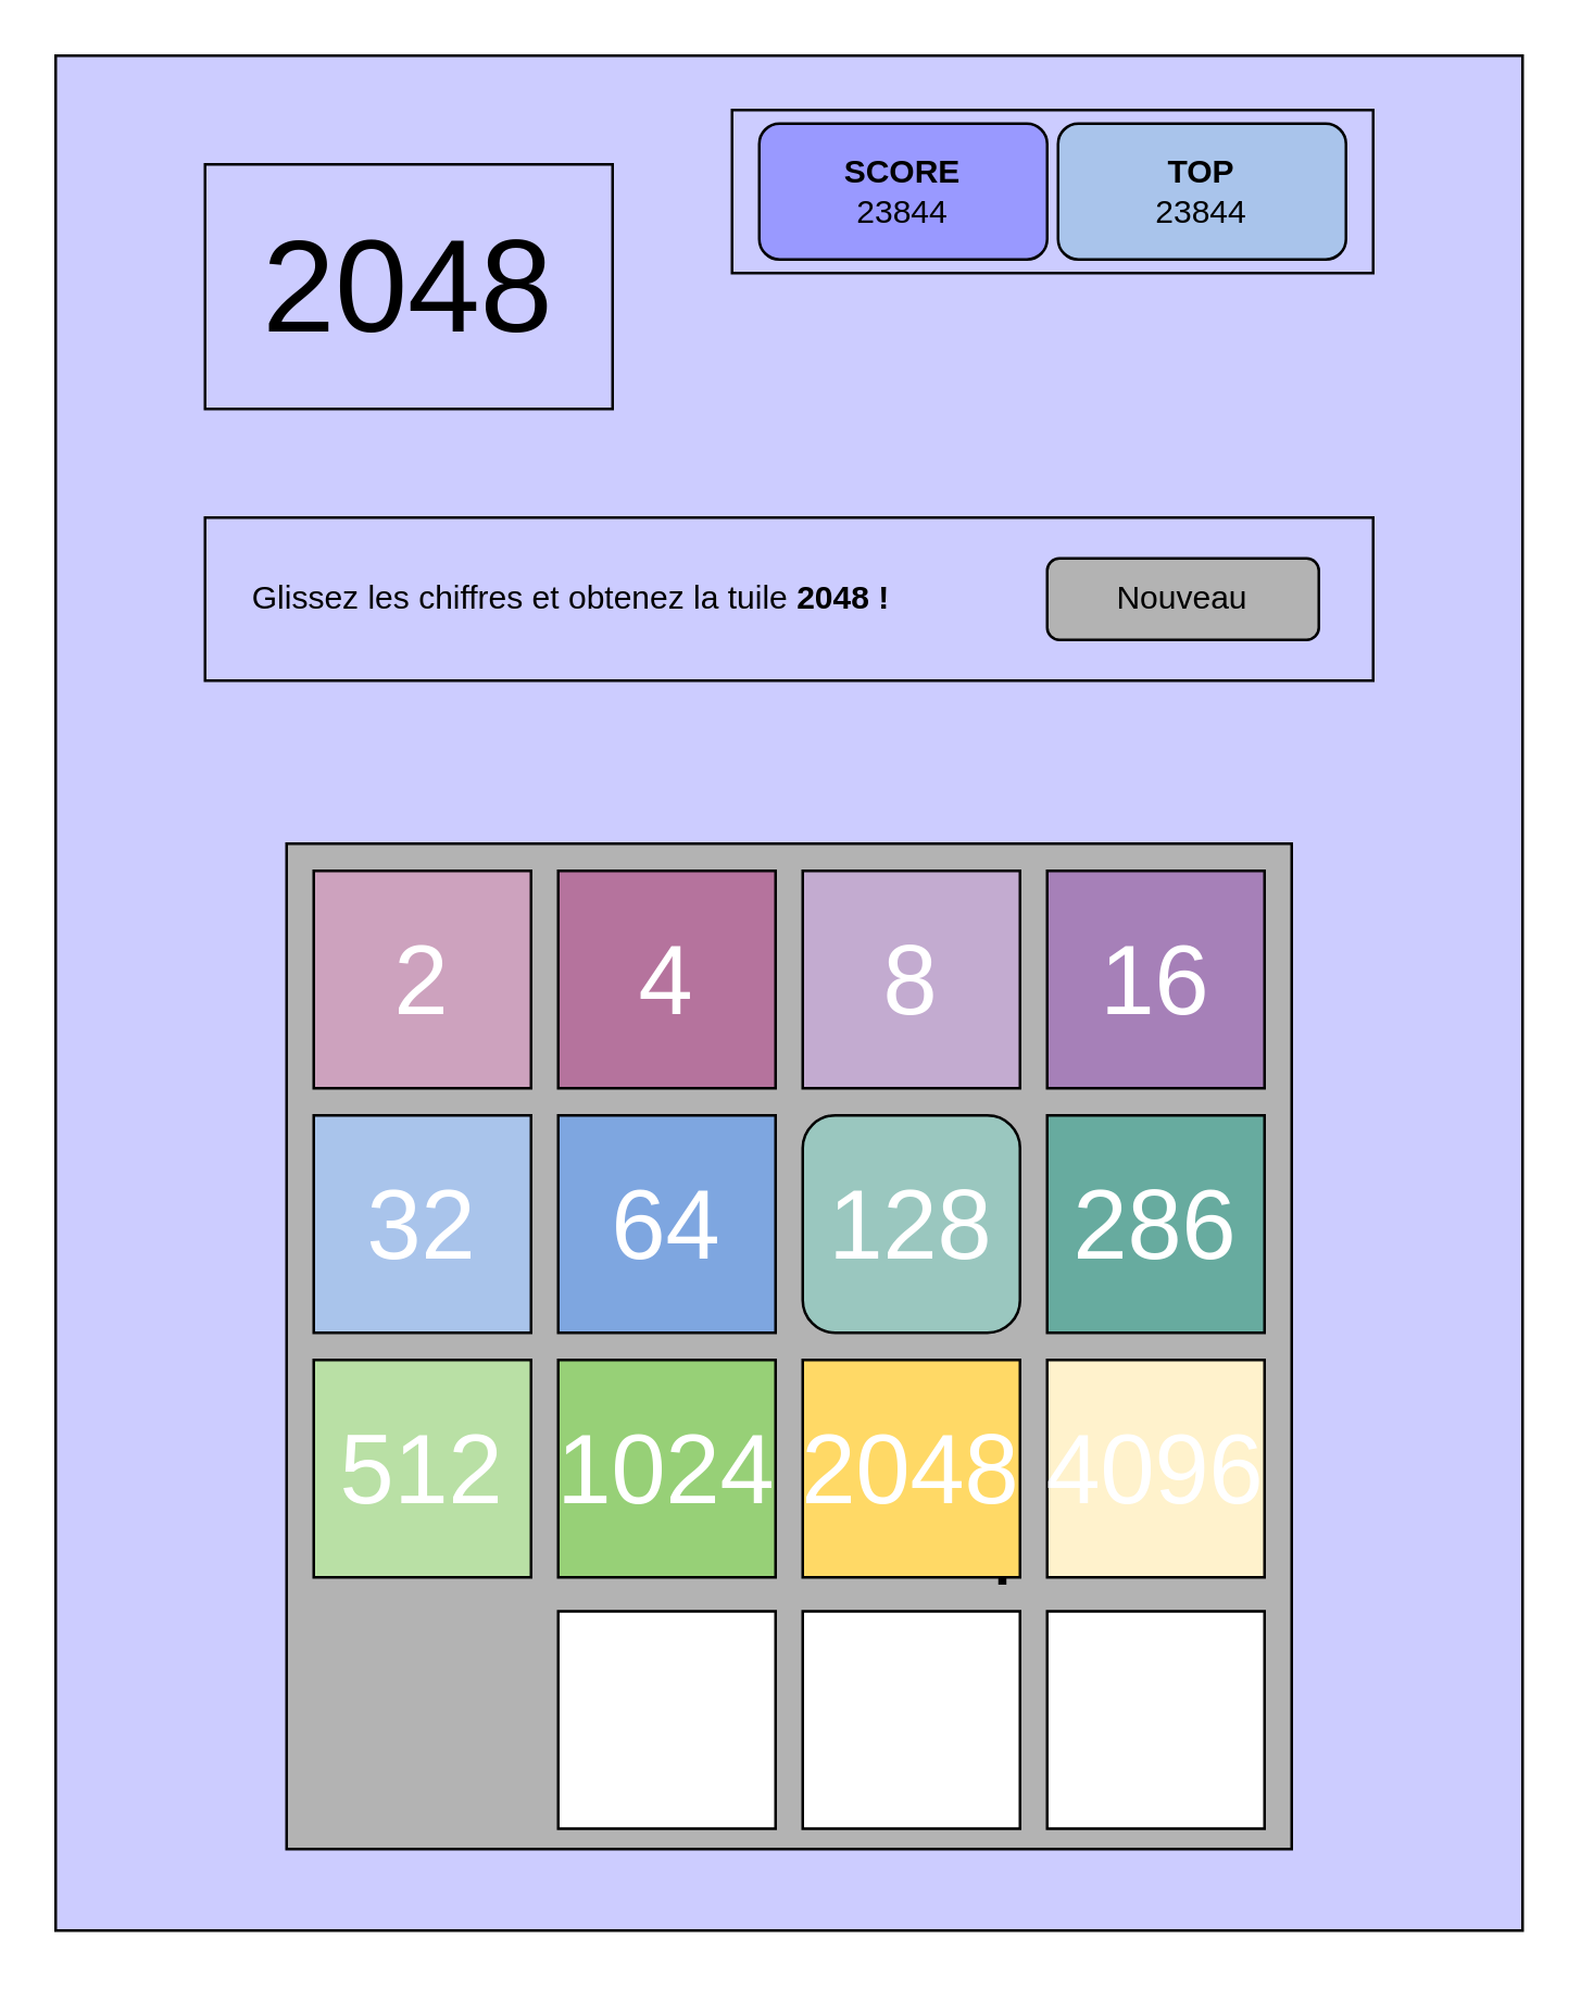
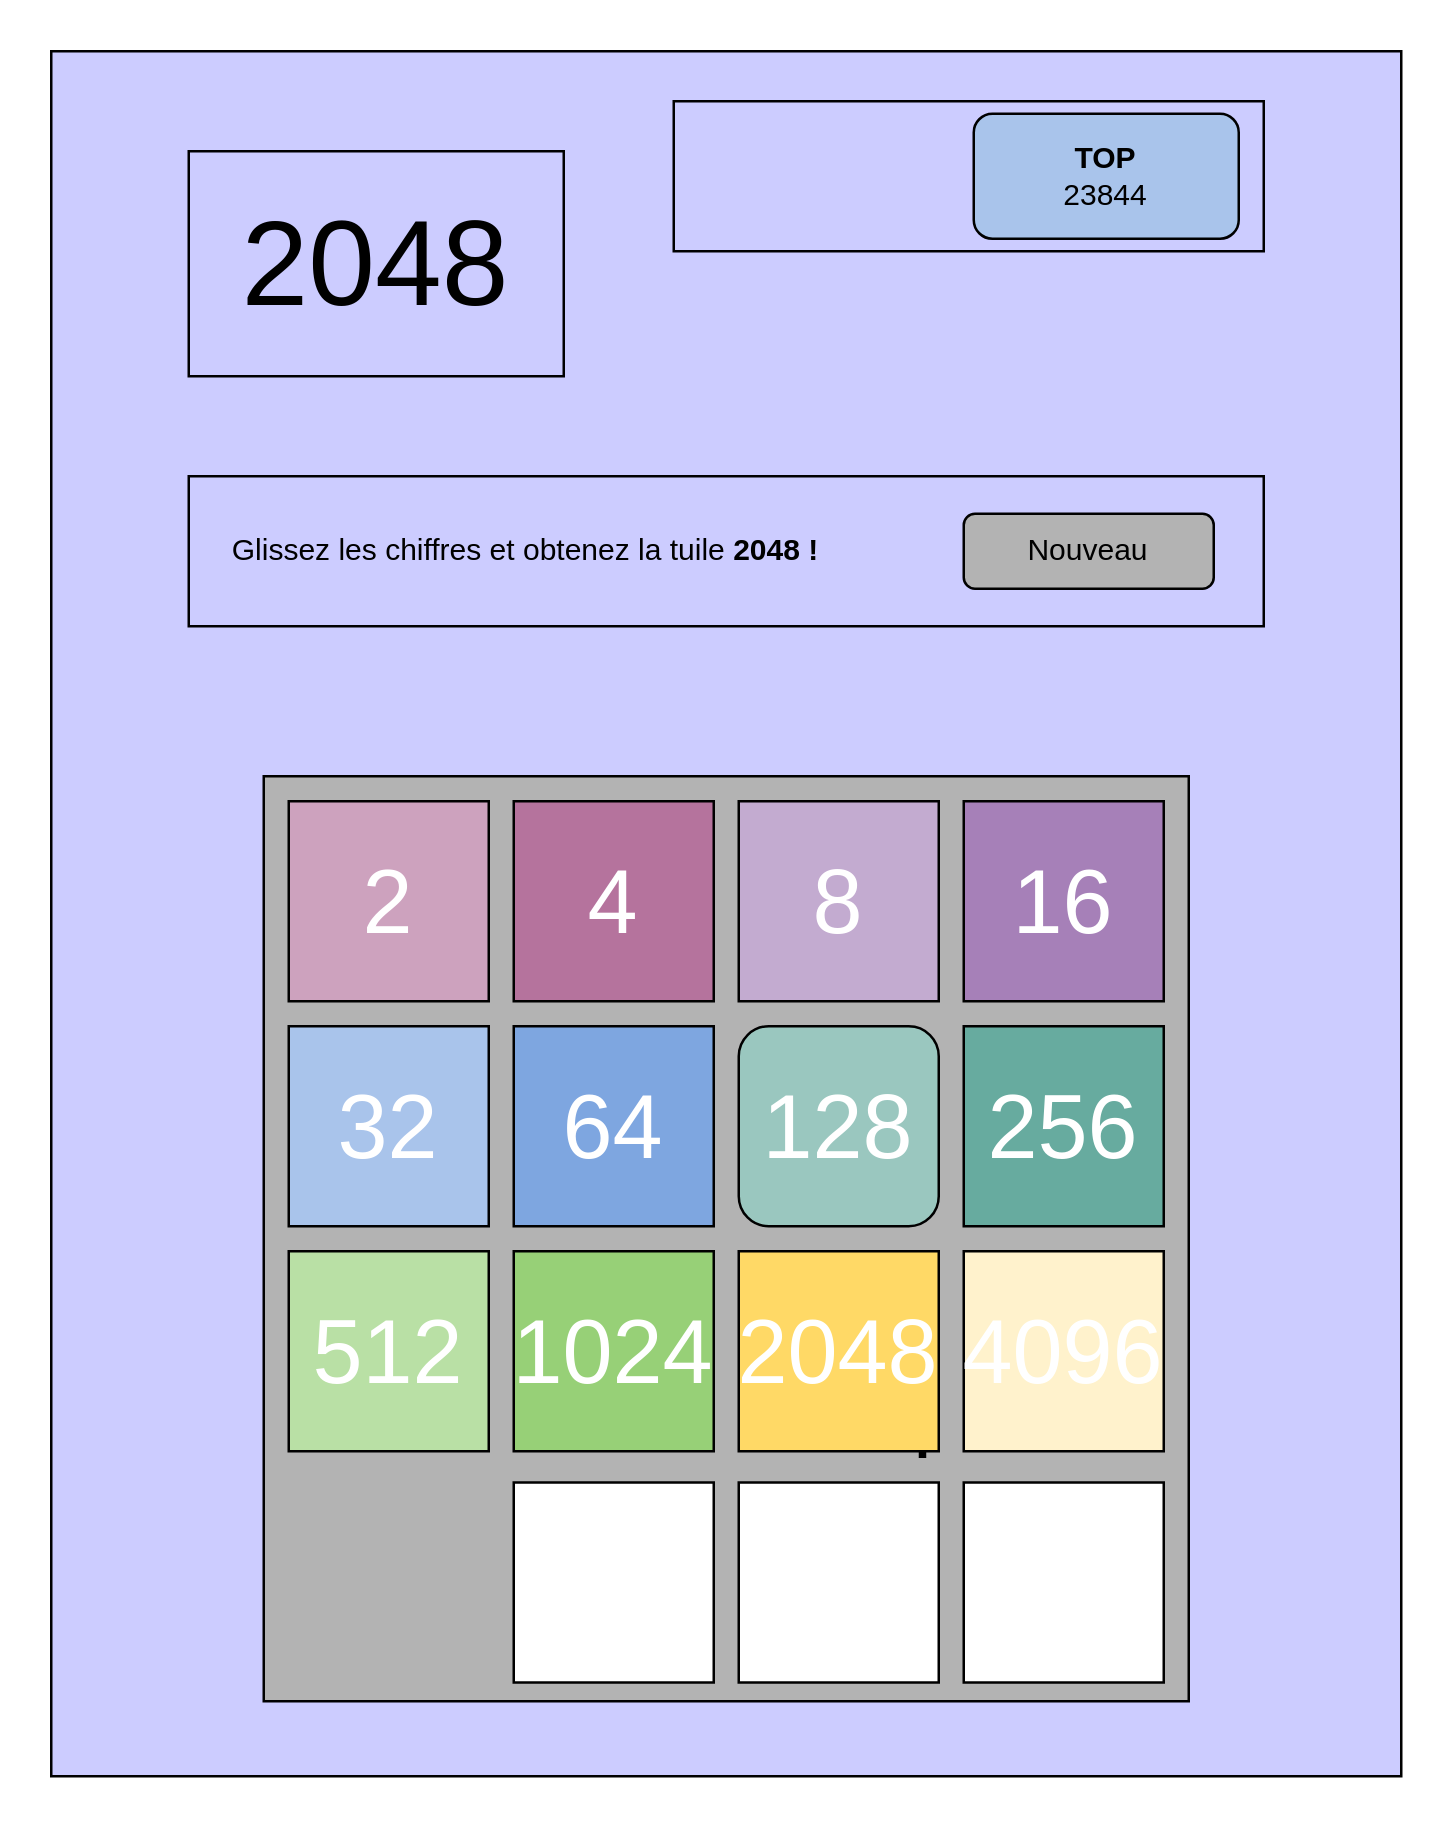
  <mxCell id="0" />
  <mxCell id="1" parent="0" />
  <mxCell id="2" value="" style="rounded=0;whiteSpace=wrap;html=1;fillColor=#CCCCFF;" vertex="1" parent="1"><mxGeometry x="20" y="20" width="540" height="690" as="geometry" /></mxCell>
  <mxCell id="3" value="" style="rounded=0;whiteSpace=wrap;html=1;fillColor=#CCCCFF;" parent="1" vertex="1"><mxGeometry x="75" y="190" width="430" height="60" as="geometry" /></mxCell>
  <mxCell id="4" value="" style="rounded=0;whiteSpace=wrap;html=1;fillColor=#CCCCFF;" parent="1" vertex="1"><mxGeometry x="75" y="60" width="150" height="90" as="geometry" /></mxCell>
  <mxCell id="5" value="" style="rounded=0;whiteSpace=wrap;html=1;fillColor=#CCCCFF;" parent="1" vertex="1"><mxGeometry x="269" y="40" width="236" height="60" as="geometry" /></mxCell>
  <mxCell id="6" value="Nouveau" style="rounded=1;whiteSpace=wrap;html=1;fillColor=#B3B3B3;" parent="1" vertex="1"><mxGeometry x="385" y="205" width="100" height="30" as="geometry" /></mxCell>
  <mxCell id="7" value="&lt;div style=&quot;text-align: left;&quot;&gt;&lt;span style=&quot;background-color: initial;&quot;&gt;Glissez les chiffres et obtenez la tuile &lt;/span&gt;&lt;b style=&quot;background-color: initial;&quot;&gt;2048 !&lt;/b&gt;&lt;/div&gt;" style="text;html=1;align=center;verticalAlign=middle;whiteSpace=wrap;rounded=0;" parent="1" vertex="1"><mxGeometry x="55" y="205" width="310" height="30" as="geometry" /></mxCell>
  <mxCell id="8" value="&lt;font style=&quot;font-size: 48px;&quot;&gt;2048&lt;/font&gt;" style="text;html=1;align=center;verticalAlign=middle;whiteSpace=wrap;rounded=0;" parent="1" vertex="1"><mxGeometry x="120" y="90" width="60" height="30" as="geometry" /></mxCell>
  <mxCell id="9" value="&lt;b&gt;TOP&lt;/b&gt;&lt;div&gt;23844&lt;/div&gt;" style="rounded=1;whiteSpace=wrap;html=1;fillColor=#a9c4eb;" parent="1" vertex="1"><mxGeometry x="389" y="45" width="106" height="50" as="geometry" /></mxCell>
- <mxCell id="10" value="&lt;div&gt;&lt;b&gt;SCORE&lt;/b&gt;&lt;/div&gt;&lt;div&gt;23844&lt;/div&gt;" style="rounded=1;whiteSpace=wrap;html=1;fillColor=#9999FF;" parent="1" vertex="1"><mxGeometry x="279" y="45" width="106" height="50" as="geometry" /></mxCell>
  <mxCell id="11" value="" style="whiteSpace=wrap;html=1;aspect=fixed;fillColor=#B3B3B3;" vertex="1" parent="1"><mxGeometry x="105" y="310" width="370" height="370" as="geometry" /></mxCell>
  <mxCell id="12" value="" style="whiteSpace=wrap;html=1;aspect=fixed;fillColor=#A9C4EB;" vertex="1" parent="1"><mxGeometry x="115" y="410" width="80" height="80" as="geometry" /></mxCell>
  <mxCell id="13" value="" style="whiteSpace=wrap;html=1;aspect=fixed;fillColor=#7EA6E0;" vertex="1" parent="1"><mxGeometry x="205" y="410" width="80" height="80" as="geometry" /></mxCell>
  <mxCell id="14" value="&lt;font color=&quot;#ffffff&quot; style=&quot;font-size: 36px;&quot;&gt;128&lt;/font&gt;" style="whiteSpace=wrap;html=1;aspect=fixed;fillColor=#9AC7BF;rounded=1;" vertex="1" parent="1"><mxGeometry x="295" y="410" width="80" height="80" as="geometry" /></mxCell>
  <mxCell id="15" value="" style="whiteSpace=wrap;html=1;aspect=fixed;fillColor=#67AB9F;" vertex="1" parent="1"><mxGeometry x="385" y="410" width="80" height="80" as="geometry" /></mxCell>
  <mxCell id="16" value="" style="whiteSpace=wrap;html=1;aspect=fixed;fillColor=#C3ABD0;" vertex="1" parent="1"><mxGeometry x="295" y="320" width="80" height="80" as="geometry" /></mxCell>
  <mxCell id="17" value="&lt;font color=&quot;#ffffff&quot; style=&quot;font-size: 36px;&quot;&gt;1024&lt;/font&gt;" style="whiteSpace=wrap;html=1;aspect=fixed;fillColor=#97D077;" vertex="1" parent="1"><mxGeometry x="205" y="500" width="80" height="80" as="geometry" /></mxCell>
  <mxCell id="18" value="&lt;font color=&quot;#ffffff&quot; style=&quot;font-size: 36px;&quot;&gt;512&lt;/font&gt;" style="whiteSpace=wrap;html=1;aspect=fixed;fillColor=#B9E0A5;" vertex="1" parent="1"><mxGeometry x="115" y="500" width="80" height="80" as="geometry" /></mxCell>
  <mxCell id="19" value="" style="whiteSpace=wrap;html=1;aspect=fixed;fillColor=#FFFFFF;" vertex="1" parent="1"><mxGeometry x="205" y="592.5" width="80" height="80" as="geometry" /></mxCell>
  <mxCell id="20" value="" style="whiteSpace=wrap;html=1;aspect=fixed;" vertex="1" parent="1"><mxGeometry x="295" y="592.5" width="80" height="80" as="geometry" /></mxCell>
  <mxCell id="21" value="" style="whiteSpace=wrap;html=1;aspect=fixed;" vertex="1" parent="1"><mxGeometry x="385" y="592.5" width="80" height="80" as="geometry" /></mxCell>
  <mxCell id="22" value="&lt;font color=&quot;#ffffff&quot; style=&quot;font-size: 36px;&quot;&gt;8&lt;/font&gt;" style="text;html=1;align=center;verticalAlign=middle;whiteSpace=wrap;rounded=0;" vertex="1" parent="1"><mxGeometry x="305" y="345" width="60" height="30" as="geometry" /></mxCell>
  <mxCell id="23" value="&lt;font style=&quot;font-size: 36px;&quot;&gt;4&lt;/font&gt;" style="text;html=1;align=center;verticalAlign=middle;whiteSpace=wrap;rounded=0;" vertex="1" parent="1"><mxGeometry x="335" y="555" width="60" height="30" as="geometry" /></mxCell>
  <mxCell id="24" value="" style="whiteSpace=wrap;html=1;aspect=fixed;fillColor=#FFD966;" vertex="1" parent="1"><mxGeometry x="295" y="500" width="80" height="80" as="geometry" /></mxCell>
  <mxCell id="25" value="" style="whiteSpace=wrap;html=1;aspect=fixed;fillColor=#CDA2BE;" vertex="1" parent="1"><mxGeometry x="115" y="320" width="80" height="80" as="geometry" /></mxCell>
  <mxCell id="26" value="" style="whiteSpace=wrap;html=1;aspect=fixed;fillColor=#B5739D;" vertex="1" parent="1"><mxGeometry x="205" y="320" width="80" height="80" as="geometry" /></mxCell>
  <mxCell id="27" value="&lt;font color=&quot;#ffffff&quot; style=&quot;font-size: 36px;&quot;&gt;64&lt;/font&gt;" style="text;html=1;align=center;verticalAlign=middle;whiteSpace=wrap;rounded=0;" vertex="1" parent="1"><mxGeometry x="215" y="435" width="60" height="30" as="geometry" /></mxCell>
  <mxCell id="28" value="&lt;font color=&quot;#ffffff&quot; style=&quot;font-size: 36px;&quot;&gt;4&lt;/font&gt;" style="text;html=1;align=center;verticalAlign=middle;whiteSpace=wrap;rounded=0;" vertex="1" parent="1"><mxGeometry x="215" y="345" width="60" height="30" as="geometry" /></mxCell>
  <mxCell id="29" value="&lt;font color=&quot;#ffffff&quot; style=&quot;font-size: 36px;&quot;&gt;2&lt;/font&gt;" style="text;html=1;align=center;verticalAlign=middle;whiteSpace=wrap;rounded=0;" vertex="1" parent="1"><mxGeometry x="125" y="345" width="60" height="30" as="geometry" /></mxCell>
  <mxCell id="30" value="" style="whiteSpace=wrap;html=1;aspect=fixed;fillColor=#A680B8;" vertex="1" parent="1"><mxGeometry x="385" y="320" width="80" height="80" as="geometry" /></mxCell>
  <mxCell id="31" value="&lt;font color=&quot;#ffffff&quot; style=&quot;font-size: 36px;&quot;&gt;16&lt;/font&gt;" style="text;html=1;align=center;verticalAlign=middle;whiteSpace=wrap;rounded=0;" vertex="1" parent="1"><mxGeometry x="395" y="345" width="60" height="30" as="geometry" /></mxCell>
  <mxCell id="32" value="&lt;font color=&quot;#ffffff&quot; style=&quot;font-size: 36px;&quot;&gt;4096&lt;/font&gt;" style="whiteSpace=wrap;html=1;aspect=fixed;fillColor=#fff2cc;" vertex="1" parent="1"><mxGeometry x="385" y="500" width="80" height="80" as="geometry" /></mxCell>
  <mxCell id="33" value="&lt;font color=&quot;#ffffff&quot; style=&quot;font-size: 36px;&quot;&gt;2048&lt;/font&gt;" style="text;html=1;align=center;verticalAlign=middle;whiteSpace=wrap;rounded=0;" vertex="1" parent="1"><mxGeometry x="295" y="522.5" width="80" height="35" as="geometry" /></mxCell>
- <mxCell id="34" value="&lt;font color=&quot;#ffffff&quot; style=&quot;font-size: 36px;&quot;&gt;286&lt;/font&gt;" style="text;html=1;align=center;verticalAlign=middle;whiteSpace=wrap;rounded=0;" vertex="1" parent="1"><mxGeometry x="395" y="435" width="60" height="30" as="geometry" /></mxCell>
+ <mxCell id="34" value="&lt;font color=&quot;#ffffff&quot; style=&quot;font-size: 36px;&quot;&gt;256&lt;/font&gt;" style="text;html=1;align=center;verticalAlign=middle;whiteSpace=wrap;rounded=0;" vertex="1" parent="1"><mxGeometry x="395" y="435" width="60" height="30" as="geometry" /></mxCell>
  <mxCell id="35" value="&lt;font color=&quot;#ffffff&quot; style=&quot;font-size: 36px;&quot;&gt;32&lt;/font&gt;" style="text;html=1;align=center;verticalAlign=middle;whiteSpace=wrap;rounded=0;" vertex="1" parent="1"><mxGeometry x="125" y="435" width="60" height="30" as="geometry" /></mxCell>
